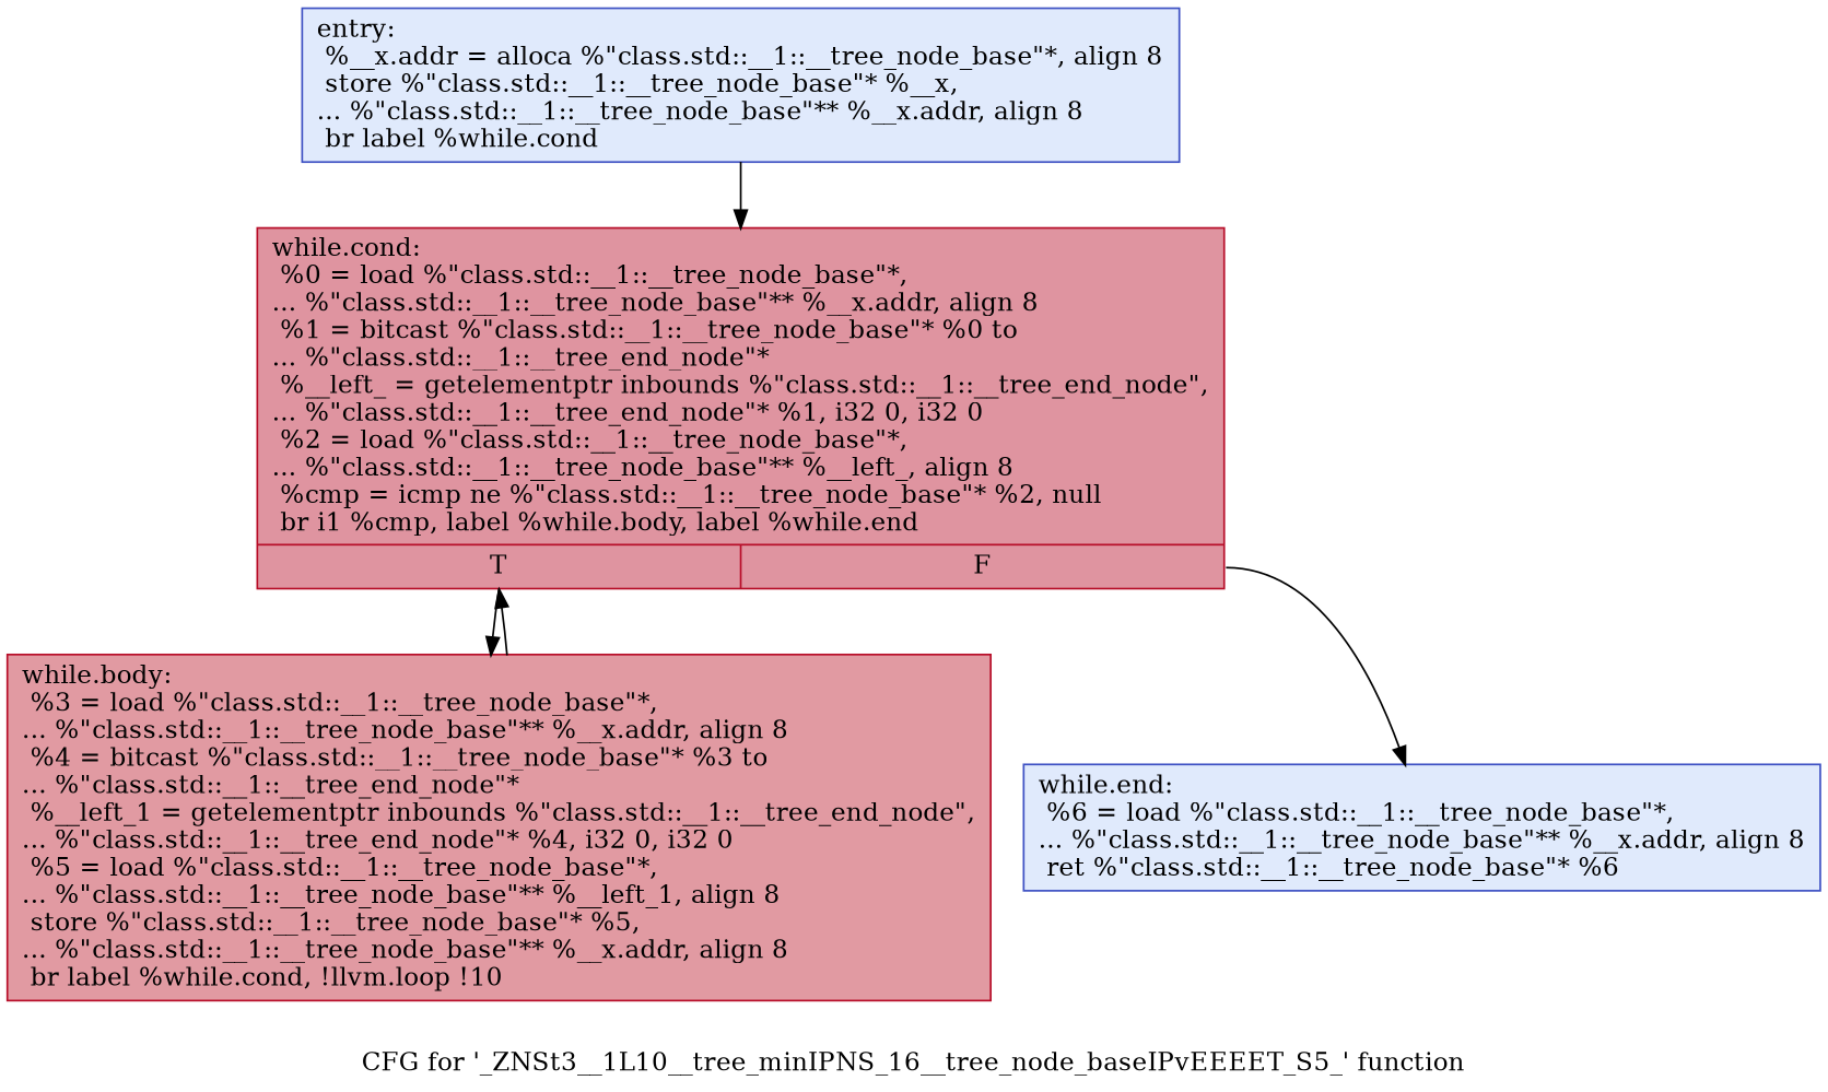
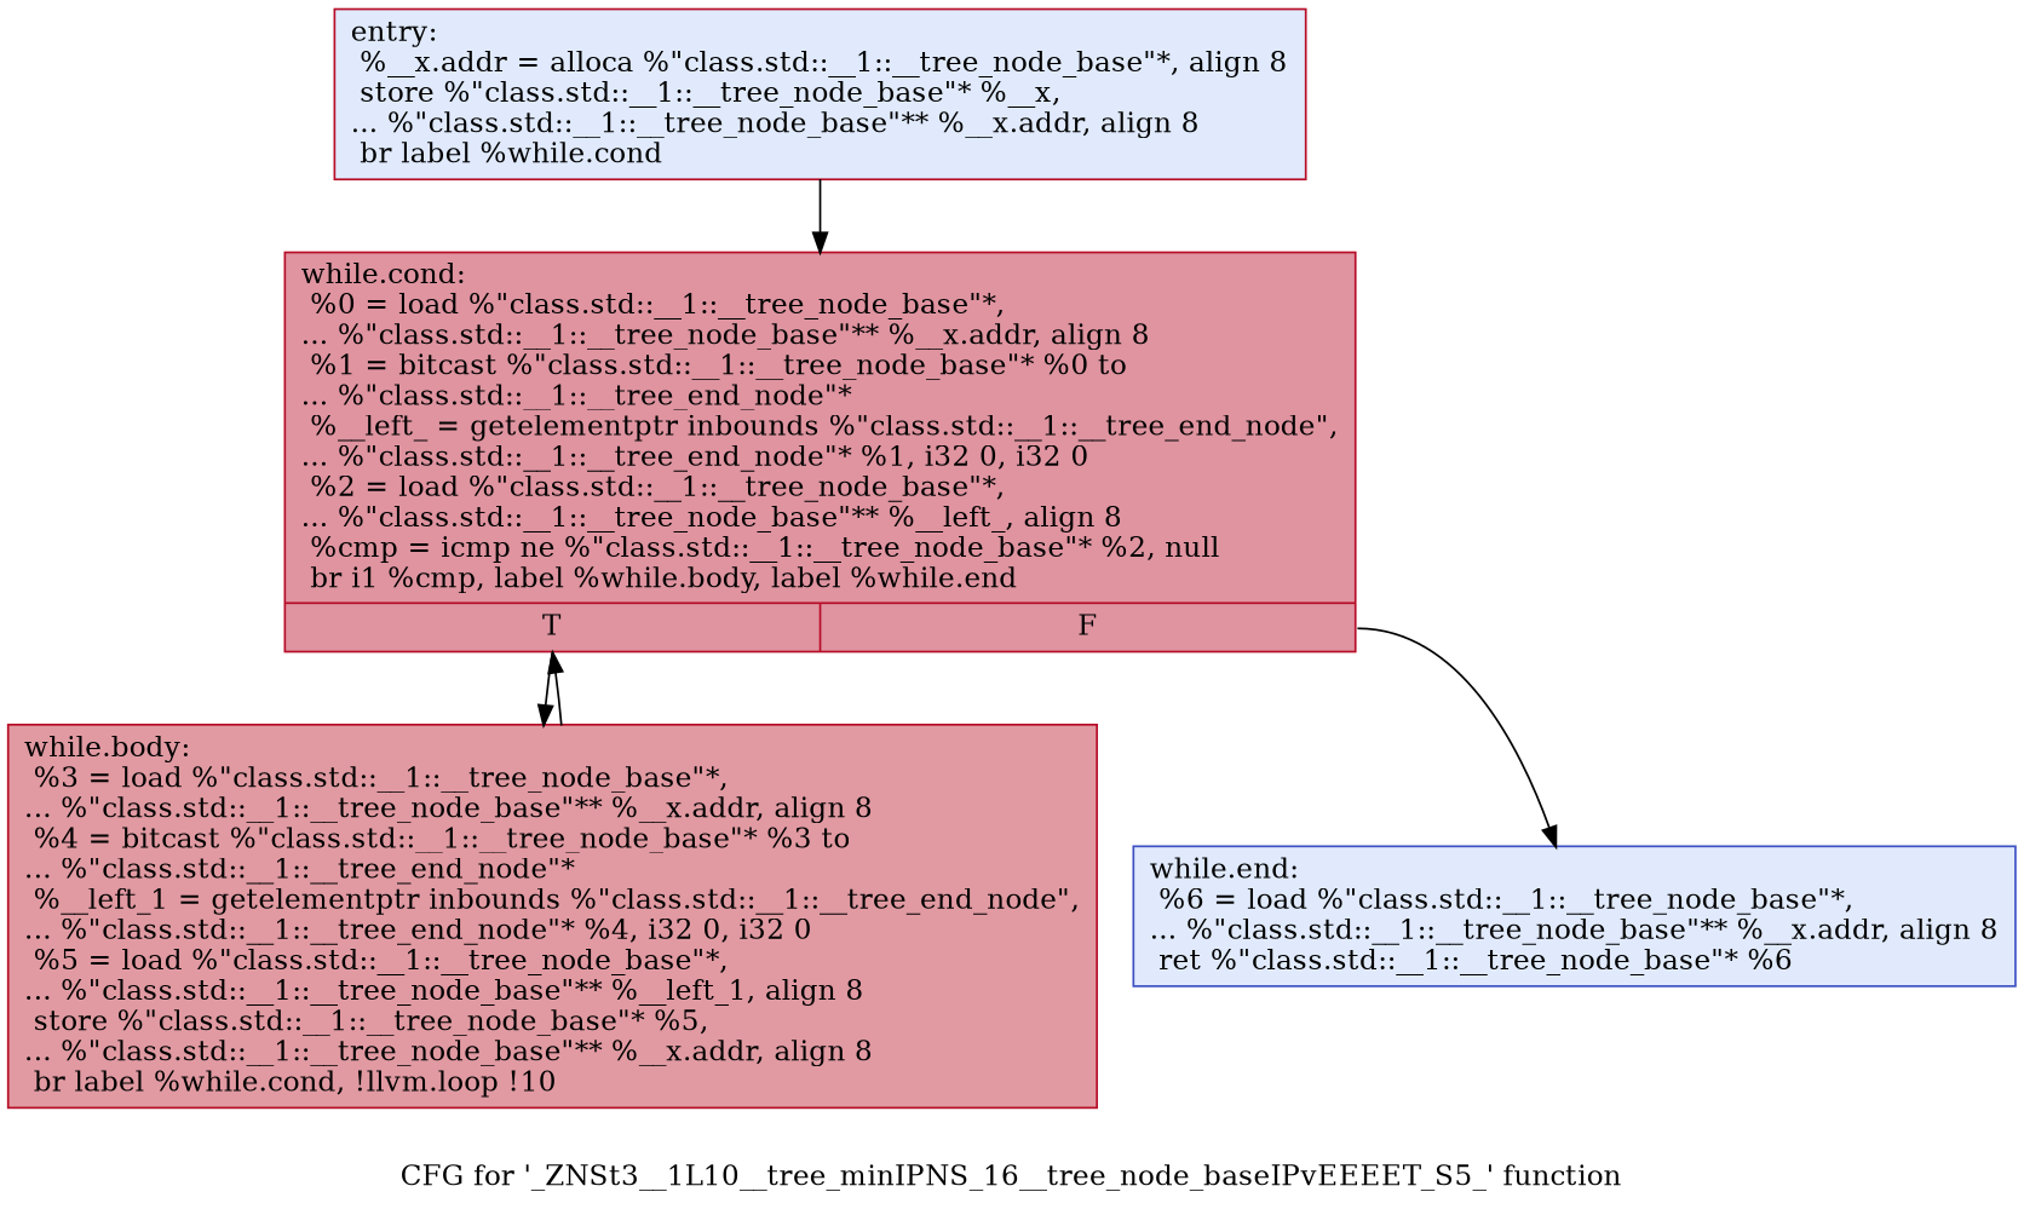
  digraph {
    label="CFG for '_ZNSt3__1L10__tree_minIPNS_16__tree_node_baseIPvEEEET_S5_' function"
    node [color="#3d50c3ff" fillcolor="#b9d0f970" shape=record style=filled]
-   n1 [label="{entry:\l  %__x.addr = alloca %\"class.std::__1::__tree_node_base\"*, align 8\l  store %\"class.std::__1::__tree_node_base\"* %__x,\l... %\"class.std::__1::__tree_node_base\"** %__x.addr, align 8\l  br label %while.cond\l}"]
+   n1 [color="#b70d28ff" label="{entry:\l  %__x.addr = alloca %\"class.std::__1::__tree_node_base\"*, align 8\l  store %\"class.std::__1::__tree_node_base\"* %__x,\l... %\"class.std::__1::__tree_node_base\"** %__x.addr, align 8\l  br label %while.cond\l}"]
    n2 [color="#b70d28ff" fillcolor="#b70d2870" label="{while.cond:                                       \l  %0 = load %\"class.std::__1::__tree_node_base\"*,\l... %\"class.std::__1::__tree_node_base\"** %__x.addr, align 8\l  %1 = bitcast %\"class.std::__1::__tree_node_base\"* %0 to\l... %\"class.std::__1::__tree_end_node\"*\l  %__left_ = getelementptr inbounds %\"class.std::__1::__tree_end_node\",\l... %\"class.std::__1::__tree_end_node\"* %1, i32 0, i32 0\l  %2 = load %\"class.std::__1::__tree_node_base\"*,\l... %\"class.std::__1::__tree_node_base\"** %__left_, align 8\l  %cmp = icmp ne %\"class.std::__1::__tree_node_base\"* %2, null\l  br i1 %cmp, label %while.body, label %while.end\l|{<s0>T|<s1>F}}"]
    n3 [color="#b70d28ff" fillcolor="#bb1b2c70" label="{while.body:                                       \l  %3 = load %\"class.std::__1::__tree_node_base\"*,\l... %\"class.std::__1::__tree_node_base\"** %__x.addr, align 8\l  %4 = bitcast %\"class.std::__1::__tree_node_base\"* %3 to\l... %\"class.std::__1::__tree_end_node\"*\l  %__left_1 = getelementptr inbounds %\"class.std::__1::__tree_end_node\",\l... %\"class.std::__1::__tree_end_node\"* %4, i32 0, i32 0\l  %5 = load %\"class.std::__1::__tree_node_base\"*,\l... %\"class.std::__1::__tree_node_base\"** %__left_1, align 8\l  store %\"class.std::__1::__tree_node_base\"* %5,\l... %\"class.std::__1::__tree_node_base\"** %__x.addr, align 8\l  br label %while.cond, !llvm.loop !10\l}"]
    n4 [label="{while.end:                                        \l  %6 = load %\"class.std::__1::__tree_node_base\"*,\l... %\"class.std::__1::__tree_node_base\"** %__x.addr, align 8\l  ret %\"class.std::__1::__tree_node_base\"* %6\l}"]
    n1 -> n2
    n2 -> n3 [tailport=s0]
    n2 -> n4 [tailport=s1]
    n3 -> n2
  }
